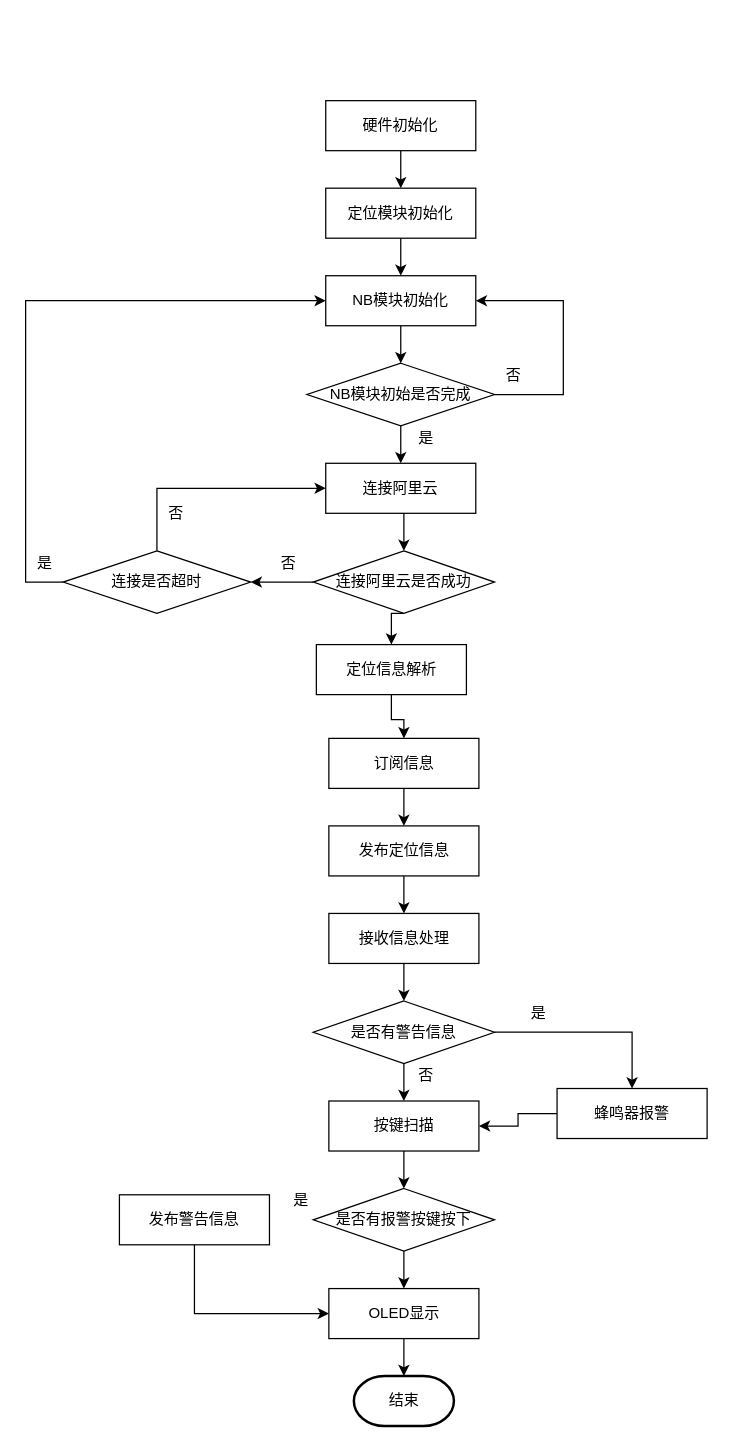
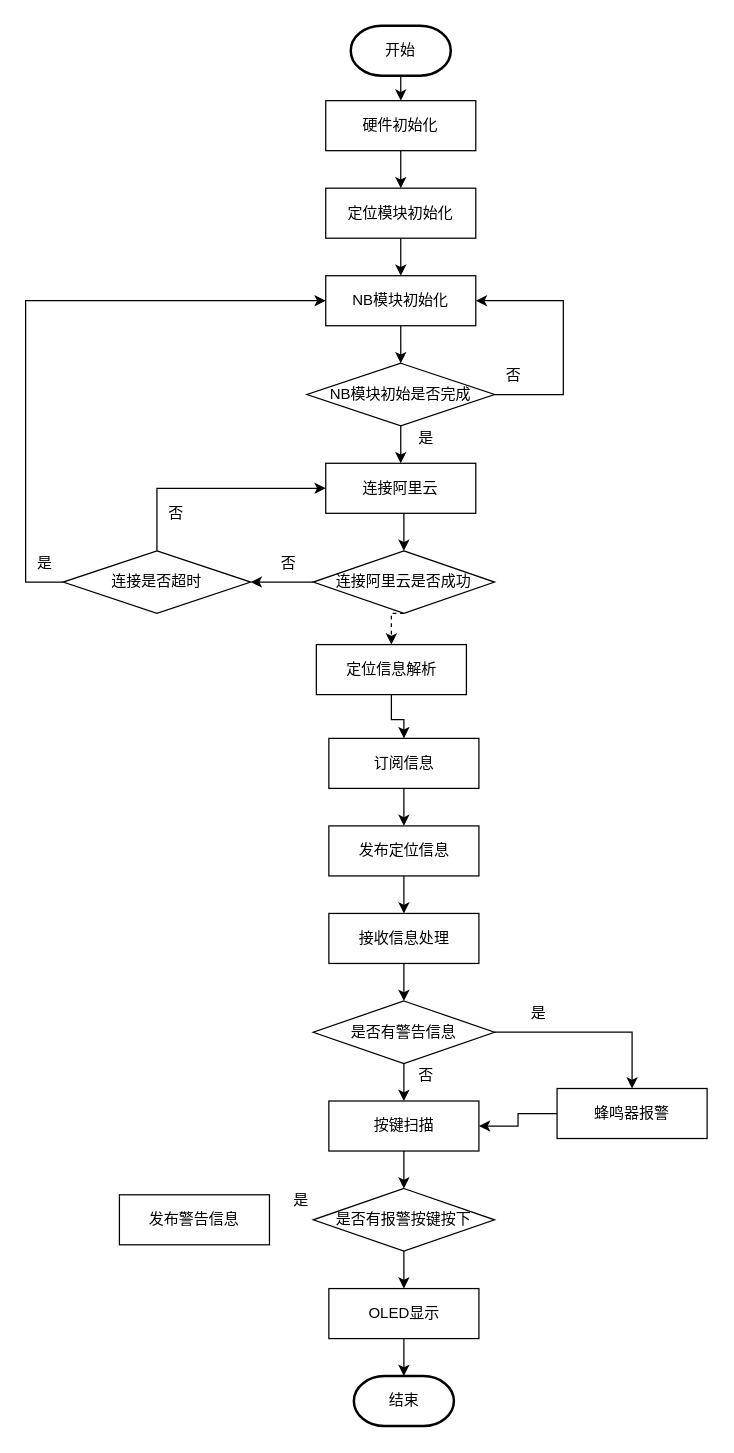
  <mxCell id="0" />
  <mxCell id="1" parent="0" />
+ <mxCell id="2" style="edgeStyle=orthogonalEdgeStyle;rounded=0;orthogonalLoop=1;jettySize=auto;html=1;exitX=0.5;exitY=1;exitDx=0;exitDy=0;exitPerimeter=0;entryX=0.5;entryY=0;entryDx=0;entryDy=0;" edge="1" parent="1" source="3" target="5"><mxGeometry relative="1" as="geometry" /></mxCell>
+ <mxCell id="3" value="开始" style="strokeWidth=2;html=1;shape=mxgraph.flowchart.terminator;whiteSpace=wrap;" vertex="1" parent="1"><mxGeometry x="280" y="20" width="80" height="40" as="geometry" /></mxCell>
  <mxCell id="4" style="edgeStyle=orthogonalEdgeStyle;rounded=0;orthogonalLoop=1;jettySize=auto;html=1;exitX=0.5;exitY=1;exitDx=0;exitDy=0;entryX=0.5;entryY=0;entryDx=0;entryDy=0;" edge="1" parent="1" source="5" target="7"><mxGeometry relative="1" as="geometry" /></mxCell>
  <mxCell id="5" value="硬件初始化" style="rounded=0;whiteSpace=wrap;html=1;" vertex="1" parent="1"><mxGeometry x="260" y="80" width="120" height="40" as="geometry" /></mxCell>
  <mxCell id="6" style="edgeStyle=orthogonalEdgeStyle;rounded=0;orthogonalLoop=1;jettySize=auto;html=1;exitX=0.5;exitY=1;exitDx=0;exitDy=0;entryX=0.5;entryY=0;entryDx=0;entryDy=0;" edge="1" parent="1" source="7" target="9"><mxGeometry relative="1" as="geometry" /></mxCell>
  <mxCell id="7" value="定位模块初始化" style="rounded=0;whiteSpace=wrap;html=1;" vertex="1" parent="1"><mxGeometry x="260" y="150" width="120" height="40" as="geometry" /></mxCell>
  <mxCell id="8" style="edgeStyle=orthogonalEdgeStyle;rounded=0;orthogonalLoop=1;jettySize=auto;html=1;exitX=0.5;exitY=1;exitDx=0;exitDy=0;entryX=0.5;entryY=0;entryDx=0;entryDy=0;" edge="1" parent="1" source="9" target="14"><mxGeometry relative="1" as="geometry" /></mxCell>
  <mxCell id="9" value="NB模块初始化" style="rounded=0;whiteSpace=wrap;html=1;" vertex="1" parent="1"><mxGeometry x="260" y="220" width="120" height="40" as="geometry" /></mxCell>
  <mxCell id="10" style="edgeStyle=orthogonalEdgeStyle;rounded=0;orthogonalLoop=1;jettySize=auto;html=1;exitX=0.5;exitY=1;exitDx=0;exitDy=0;entryX=0.5;entryY=0;entryDx=0;entryDy=0;" edge="1" parent="1" source="11" target="19"><mxGeometry relative="1" as="geometry" /></mxCell>
  <mxCell id="11" value="连接阿里云" style="rounded=0;whiteSpace=wrap;html=1;" vertex="1" parent="1"><mxGeometry x="260" y="370" width="120" height="40" as="geometry" /></mxCell>
  <mxCell id="12" style="edgeStyle=orthogonalEdgeStyle;rounded=0;orthogonalLoop=1;jettySize=auto;html=1;exitX=0.5;exitY=1;exitDx=0;exitDy=0;" edge="1" parent="1" source="14" target="11"><mxGeometry relative="1" as="geometry" /></mxCell>
  <mxCell id="13" style="edgeStyle=orthogonalEdgeStyle;rounded=0;orthogonalLoop=1;jettySize=auto;html=1;exitX=1;exitY=0.5;exitDx=0;exitDy=0;entryX=1;entryY=0.5;entryDx=0;entryDy=0;" edge="1" parent="1" source="14" target="9"><mxGeometry relative="1" as="geometry"><Array as="points"><mxPoint x="450" y="315" /><mxPoint x="450" y="240" /></Array></mxGeometry></mxCell>
  <mxCell id="14" value="NB模块初始是否完成" style="rhombus;whiteSpace=wrap;html=1;" vertex="1" parent="1"><mxGeometry x="245" y="290" width="150" height="50" as="geometry" /></mxCell>
  <mxCell id="15" value="否" style="text;html=1;align=center;verticalAlign=middle;resizable=0;points=[];autosize=1;strokeColor=none;" vertex="1" parent="1"><mxGeometry x="395" y="290" width="30" height="20" as="geometry" /></mxCell>
  <mxCell id="16" value="是" style="text;html=1;align=center;verticalAlign=middle;resizable=0;points=[];autosize=1;strokeColor=none;" vertex="1" parent="1"><mxGeometry x="325" y="340" width="30" height="20" as="geometry" /></mxCell>
  <mxCell id="17" style="edgeStyle=orthogonalEdgeStyle;rounded=0;orthogonalLoop=1;jettySize=auto;html=1;exitX=0;exitY=0.5;exitDx=0;exitDy=0;entryX=1;entryY=0.5;entryDx=0;entryDy=0;" edge="1" parent="1" source="19" target="22"><mxGeometry relative="1" as="geometry" /></mxCell>
- <mxCell id="18" style="edgeStyle=orthogonalEdgeStyle;rounded=0;orthogonalLoop=1;jettySize=auto;html=1;exitX=0.5;exitY=1;exitDx=0;exitDy=0;entryX=0.5;entryY=0;entryDx=0;entryDy=0;" edge="1" parent="1" source="19" target="27"><mxGeometry relative="1" as="geometry" /></mxCell>
+ <mxCell id="18" style="edgeStyle=orthogonalEdgeStyle;rounded=0;orthogonalLoop=1;jettySize=auto;html=1;exitX=0.5;exitY=1;exitDx=0;exitDy=0;entryX=0.5;entryY=0;entryDx=0;entryDy=0;dashed=1;" edge="1" parent="1" source="19" target="27"><mxGeometry relative="1" as="geometry" /></mxCell>
  <mxCell id="19" value="连接阿里云是否成功" style="rhombus;whiteSpace=wrap;html=1;" vertex="1" parent="1"><mxGeometry x="250" y="440" width="145" height="50" as="geometry" /></mxCell>
  <mxCell id="20" style="edgeStyle=orthogonalEdgeStyle;rounded=0;orthogonalLoop=1;jettySize=auto;html=1;exitX=0.5;exitY=0;exitDx=0;exitDy=0;entryX=0;entryY=0.5;entryDx=0;entryDy=0;" edge="1" parent="1" source="22" target="11"><mxGeometry relative="1" as="geometry" /></mxCell>
  <mxCell id="21" style="edgeStyle=orthogonalEdgeStyle;rounded=0;orthogonalLoop=1;jettySize=auto;html=1;exitX=0;exitY=0.5;exitDx=0;exitDy=0;entryX=0;entryY=0.5;entryDx=0;entryDy=0;" edge="1" parent="1" source="22" target="9"><mxGeometry relative="1" as="geometry"><Array as="points"><mxPoint x="20" y="465" /><mxPoint x="20" y="240" /></Array></mxGeometry></mxCell>
  <mxCell id="22" value="连接是否超时" style="rhombus;whiteSpace=wrap;html=1;" vertex="1" parent="1"><mxGeometry x="50" y="440" width="150" height="50" as="geometry" /></mxCell>
  <mxCell id="23" value="否" style="text;html=1;align=center;verticalAlign=middle;resizable=0;points=[];autosize=1;strokeColor=none;" vertex="1" parent="1"><mxGeometry x="215" y="440" width="30" height="20" as="geometry" /></mxCell>
  <mxCell id="24" value="否" style="text;html=1;align=center;verticalAlign=middle;resizable=0;points=[];autosize=1;strokeColor=none;" vertex="1" parent="1"><mxGeometry x="125" y="400" width="30" height="20" as="geometry" /></mxCell>
  <mxCell id="25" value="是" style="text;html=1;align=center;verticalAlign=middle;resizable=0;points=[];autosize=1;strokeColor=none;" vertex="1" parent="1"><mxGeometry x="20" y="440" width="30" height="20" as="geometry" /></mxCell>
  <mxCell id="26" style="edgeStyle=orthogonalEdgeStyle;rounded=0;orthogonalLoop=1;jettySize=auto;html=1;exitX=0.5;exitY=1;exitDx=0;exitDy=0;" edge="1" parent="1" source="27" target="29"><mxGeometry relative="1" as="geometry" /></mxCell>
  <mxCell id="27" value="定位信息解析" style="rounded=0;whiteSpace=wrap;html=1;" vertex="1" parent="1"><mxGeometry x="252.5" y="515" width="120" height="40" as="geometry" /></mxCell>
  <mxCell id="28" style="edgeStyle=orthogonalEdgeStyle;rounded=0;orthogonalLoop=1;jettySize=auto;html=1;exitX=0.5;exitY=1;exitDx=0;exitDy=0;entryX=0.5;entryY=0;entryDx=0;entryDy=0;" edge="1" parent="1" source="29" target="31"><mxGeometry relative="1" as="geometry" /></mxCell>
  <mxCell id="29" value="订阅信息" style="rounded=0;whiteSpace=wrap;html=1;" vertex="1" parent="1"><mxGeometry x="262.5" y="590" width="120" height="40" as="geometry" /></mxCell>
  <mxCell id="30" style="edgeStyle=orthogonalEdgeStyle;rounded=0;orthogonalLoop=1;jettySize=auto;html=1;exitX=0.5;exitY=1;exitDx=0;exitDy=0;entryX=0.5;entryY=0;entryDx=0;entryDy=0;" edge="1" parent="1" source="31" target="33"><mxGeometry relative="1" as="geometry" /></mxCell>
  <mxCell id="31" value="发布定位信息" style="rounded=0;whiteSpace=wrap;html=1;" vertex="1" parent="1"><mxGeometry x="262.5" y="660" width="120" height="40" as="geometry" /></mxCell>
  <mxCell id="32" style="edgeStyle=orthogonalEdgeStyle;rounded=0;orthogonalLoop=1;jettySize=auto;html=1;exitX=0.5;exitY=1;exitDx=0;exitDy=0;entryX=0.5;entryY=0;entryDx=0;entryDy=0;" edge="1" parent="1" source="33" target="38"><mxGeometry relative="1" as="geometry" /></mxCell>
  <mxCell id="33" value="接收信息处理" style="rounded=0;whiteSpace=wrap;html=1;" vertex="1" parent="1"><mxGeometry x="262.5" y="730" width="120" height="40" as="geometry" /></mxCell>
  <mxCell id="34" style="edgeStyle=orthogonalEdgeStyle;rounded=0;orthogonalLoop=1;jettySize=auto;html=1;exitX=0.5;exitY=1;exitDx=0;exitDy=0;entryX=0.5;entryY=0;entryDx=0;entryDy=0;" edge="1" parent="1" source="35" target="44"><mxGeometry relative="1" as="geometry" /></mxCell>
  <mxCell id="35" value="按键扫描" style="rounded=0;whiteSpace=wrap;html=1;" vertex="1" parent="1"><mxGeometry x="262.5" y="880" width="120" height="40" as="geometry" /></mxCell>
  <mxCell id="36" style="edgeStyle=orthogonalEdgeStyle;rounded=0;orthogonalLoop=1;jettySize=auto;html=1;exitX=0.5;exitY=1;exitDx=0;exitDy=0;entryX=0.5;entryY=0;entryDx=0;entryDy=0;" edge="1" parent="1" source="38" target="35"><mxGeometry relative="1" as="geometry" /></mxCell>
  <mxCell id="37" style="edgeStyle=orthogonalEdgeStyle;rounded=0;orthogonalLoop=1;jettySize=auto;html=1;exitX=1;exitY=0.5;exitDx=0;exitDy=0;entryX=0.5;entryY=0;entryDx=0;entryDy=0;" edge="1" parent="1" source="38" target="41"><mxGeometry relative="1" as="geometry" /></mxCell>
  <mxCell id="38" value="是否有警告信息" style="rhombus;whiteSpace=wrap;html=1;" vertex="1" parent="1"><mxGeometry x="250" y="800" width="145" height="50" as="geometry" /></mxCell>
  <mxCell id="39" value="否" style="text;html=1;align=center;verticalAlign=middle;resizable=0;points=[];autosize=1;strokeColor=none;" vertex="1" parent="1"><mxGeometry x="325" y="850" width="30" height="20" as="geometry" /></mxCell>
  <mxCell id="40" style="edgeStyle=orthogonalEdgeStyle;rounded=0;orthogonalLoop=1;jettySize=auto;html=1;exitX=0;exitY=0.5;exitDx=0;exitDy=0;entryX=1;entryY=0.5;entryDx=0;entryDy=0;" edge="1" parent="1" source="41" target="35"><mxGeometry relative="1" as="geometry" /></mxCell>
  <mxCell id="41" value="蜂鸣器报警" style="rounded=0;whiteSpace=wrap;html=1;" vertex="1" parent="1"><mxGeometry x="445" y="870" width="120" height="40" as="geometry" /></mxCell>
  <mxCell id="42" value="是" style="text;html=1;align=center;verticalAlign=middle;resizable=0;points=[];autosize=1;strokeColor=none;" vertex="1" parent="1"><mxGeometry x="415" y="800" width="30" height="20" as="geometry" /></mxCell>
  <mxCell id="43" style="edgeStyle=orthogonalEdgeStyle;rounded=0;orthogonalLoop=1;jettySize=auto;html=1;exitX=0.5;exitY=1;exitDx=0;exitDy=0;entryX=0.5;entryY=0;entryDx=0;entryDy=0;" edge="1" parent="1" source="44" target="49"><mxGeometry relative="1" as="geometry" /></mxCell>
  <mxCell id="44" value="是否有报警按键按下" style="rhombus;whiteSpace=wrap;html=1;" vertex="1" parent="1"><mxGeometry x="250" y="950" width="145" height="50" as="geometry" /></mxCell>
- <mxCell id="45" style="edgeStyle=orthogonalEdgeStyle;rounded=0;orthogonalLoop=1;jettySize=auto;html=1;exitX=0.5;exitY=1;exitDx=0;exitDy=0;entryX=0;entryY=0.5;entryDx=0;entryDy=0;" edge="1" parent="1" source="46" target="49"><mxGeometry relative="1" as="geometry" /></mxCell>
  <mxCell id="46" value="发布警告信息" style="rounded=0;whiteSpace=wrap;html=1;" vertex="1" parent="1"><mxGeometry x="95" y="955" width="120" height="40" as="geometry" /></mxCell>
  <mxCell id="47" value="是" style="text;html=1;align=center;verticalAlign=middle;resizable=0;points=[];autosize=1;strokeColor=none;" vertex="1" parent="1"><mxGeometry x="225" y="950" width="30" height="20" as="geometry" /></mxCell>
  <mxCell id="48" style="edgeStyle=orthogonalEdgeStyle;rounded=0;orthogonalLoop=1;jettySize=auto;html=1;exitX=0.5;exitY=1;exitDx=0;exitDy=0;entryX=0.5;entryY=0;entryDx=0;entryDy=0;entryPerimeter=0;" edge="1" parent="1" source="49" target="50"><mxGeometry relative="1" as="geometry" /></mxCell>
  <mxCell id="49" value="OLED显示" style="rounded=0;whiteSpace=wrap;html=1;" vertex="1" parent="1"><mxGeometry x="262.5" y="1030" width="120" height="40" as="geometry" /></mxCell>
  <mxCell id="50" value="结束" style="strokeWidth=2;html=1;shape=mxgraph.flowchart.terminator;whiteSpace=wrap;" vertex="1" parent="1"><mxGeometry x="282.5" y="1100" width="80" height="40" as="geometry" /></mxCell>
